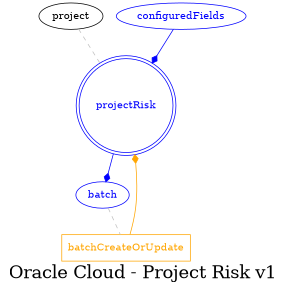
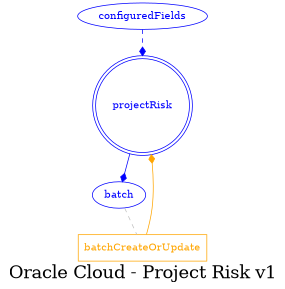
  digraph {
    fontsize=24
    label="Oracle Cloud - Project Risk v1"
    splines=true
    node [color=blue fontcolor=blue shape=ellipse]
    edge [arrowhead=diamond arrowtail=none color=blue fontcolor=blue]
    projectRisk [shape=doublecircle]
    batch
-   project [color="" fontcolor="" shape=""]
    configuredFields
    batchCreateOrUpdate [color=orange fontcolor=orange shape=box]
    projectRisk -> batch
    batch -> batchCreateOrUpdate [arrowhead=none color=grey fontcolor=grey style=dashed]
-   project -> projectRisk [arrowhead=none color=grey fontcolor=grey style=dashed]
-   configuredFields -> projectRisk
+   configuredFields -> projectRisk [style=dashed]
    batchCreateOrUpdate -> projectRisk [color=orange fontcolor=orange]
  }
